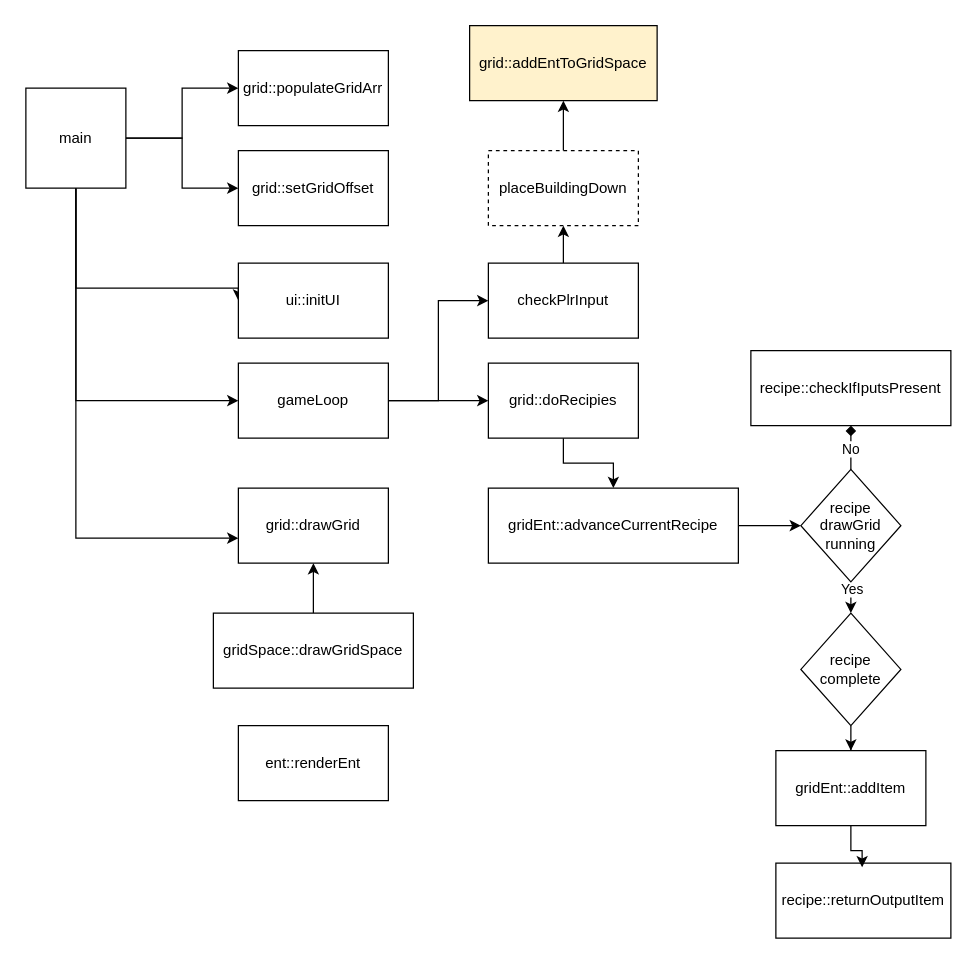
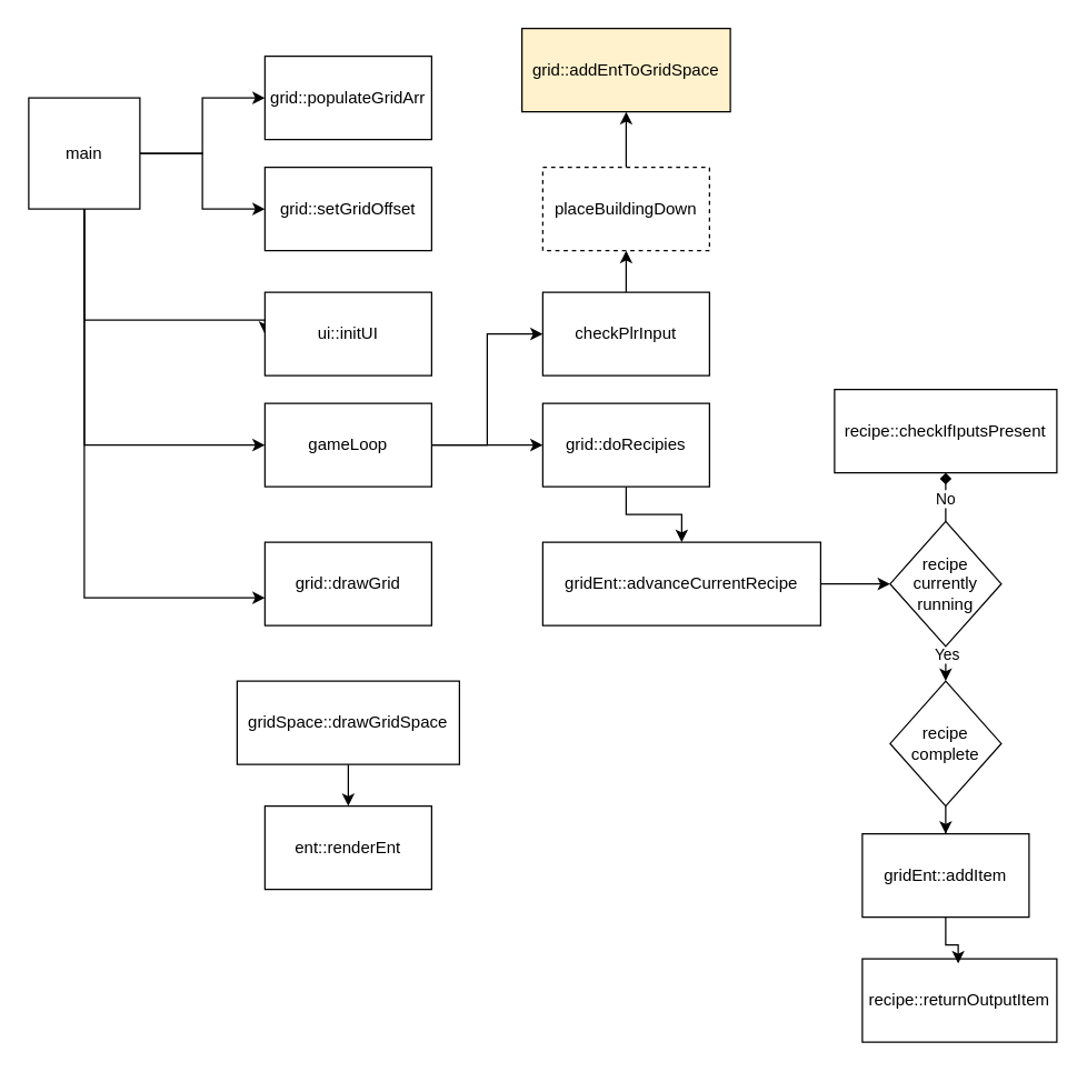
  <mxCell id="0" />
  <mxCell id="1" parent="0" />
  <mxCell id="2" style="edgeStyle=orthogonalEdgeStyle;rounded=0;orthogonalLoop=1;jettySize=auto;html=1;" edge="1" parent="1" source="6" target="7"><mxGeometry relative="1" as="geometry" /></mxCell>
  <mxCell id="3" style="edgeStyle=orthogonalEdgeStyle;rounded=0;orthogonalLoop=1;jettySize=auto;html=1;" edge="1" parent="1" source="6" target="8"><mxGeometry relative="1" as="geometry"><mxPoint x="190" y="150" as="targetPoint" /></mxGeometry></mxCell>
  <mxCell id="4" style="edgeStyle=orthogonalEdgeStyle;rounded=0;orthogonalLoop=1;jettySize=auto;html=1;entryX=0;entryY=0.5;entryDx=0;entryDy=0;" edge="1" parent="1" source="6" target="9"><mxGeometry relative="1" as="geometry"><mxPoint x="60" y="230" as="targetPoint" /><Array as="points"><mxPoint x="60" y="230" /></Array></mxGeometry></mxCell>
  <mxCell id="5" style="edgeStyle=orthogonalEdgeStyle;rounded=0;orthogonalLoop=1;jettySize=auto;html=1;" edge="1" parent="1" source="6" target="12"><mxGeometry relative="1" as="geometry"><mxPoint x="60" y="330" as="targetPoint" /><Array as="points"><mxPoint x="60" y="320" /></Array></mxGeometry></mxCell>
  <mxCell id="6" value="main" style="whiteSpace=wrap;html=1;aspect=fixed;" vertex="1" parent="1"><mxGeometry x="20" y="70" width="80" height="80" as="geometry" /></mxCell>
  <mxCell id="7" value="grid::populateGridArr" style="rounded=0;whiteSpace=wrap;html=1;" vertex="1" parent="1"><mxGeometry x="190" y="40" width="120" height="60" as="geometry" /></mxCell>
  <mxCell id="8" value="&lt;div&gt;grid::setGridOffset&lt;/div&gt;" style="rounded=0;whiteSpace=wrap;html=1;" vertex="1" parent="1"><mxGeometry x="190" y="120" width="120" height="60" as="geometry" /></mxCell>
  <mxCell id="9" value="&lt;div&gt;ui::initUI&lt;/div&gt;" style="rounded=0;whiteSpace=wrap;html=1;" vertex="1" parent="1"><mxGeometry x="190" y="210" width="120" height="60" as="geometry" /></mxCell>
  <mxCell id="10" value="" style="edgeStyle=orthogonalEdgeStyle;rounded=0;orthogonalLoop=1;jettySize=auto;html=1;" edge="1" parent="1" source="12" target="14"><mxGeometry relative="1" as="geometry"><Array as="points"><mxPoint x="350" y="320" /><mxPoint x="350" y="240" /></Array></mxGeometry></mxCell>
  <mxCell id="11" style="edgeStyle=orthogonalEdgeStyle;rounded=0;orthogonalLoop=1;jettySize=auto;html=1;" edge="1" parent="1" source="12"><mxGeometry relative="1" as="geometry"><mxPoint x="390" y="320" as="targetPoint" /></mxGeometry></mxCell>
  <mxCell id="12" value="&lt;div&gt;gameLoop&lt;/div&gt;" style="rounded=0;whiteSpace=wrap;html=1;" vertex="1" parent="1"><mxGeometry x="190" y="290" width="120" height="60" as="geometry" /></mxCell>
  <mxCell id="13" style="edgeStyle=orthogonalEdgeStyle;rounded=0;orthogonalLoop=1;jettySize=auto;html=1;" edge="1" parent="1" source="14" target="36"><mxGeometry relative="1" as="geometry"><mxPoint x="450" y="170" as="targetPoint" /></mxGeometry></mxCell>
  <mxCell id="14" value="checkPlrInput" style="whiteSpace=wrap;html=1;rounded=0;" vertex="1" parent="1"><mxGeometry x="390" y="210" width="120" height="60" as="geometry" /></mxCell>
  <mxCell id="15" value="" style="edgeStyle=orthogonalEdgeStyle;rounded=0;orthogonalLoop=1;jettySize=auto;html=1;" edge="1" parent="1" source="16" target="18"><mxGeometry relative="1" as="geometry" /></mxCell>
  <mxCell id="16" value="grid::doRecipies" style="rounded=0;whiteSpace=wrap;html=1;" vertex="1" parent="1"><mxGeometry x="390" y="290" width="120" height="60" as="geometry" /></mxCell>
  <mxCell id="17" style="edgeStyle=orthogonalEdgeStyle;rounded=0;orthogonalLoop=1;jettySize=auto;html=1;entryX=0;entryY=0.5;entryDx=0;entryDy=0;" edge="1" parent="1" source="18" target="24"><mxGeometry relative="1" as="geometry" /></mxCell>
  <mxCell id="18" value="gridEnt::advanceCurrentRecipe" style="whiteSpace=wrap;html=1;rounded=0;" vertex="1" parent="1"><mxGeometry x="390" y="390" width="200" height="60" as="geometry" /></mxCell>
  <mxCell id="19" value="recipe::checkIfIputsPresent" style="whiteSpace=wrap;html=1;rounded=0;" vertex="1" parent="1"><mxGeometry x="600" y="280" width="160" height="60" as="geometry" /></mxCell>
  <mxCell id="20" style="edgeStyle=orthogonalEdgeStyle;rounded=0;orthogonalLoop=1;jettySize=auto;html=1;entryX=0.5;entryY=1;entryDx=0;entryDy=0;endArrow=diamond;" edge="1" parent="1" source="24" target="19"><mxGeometry relative="1" as="geometry" /></mxCell>
  <mxCell id="21" value="No" style="edgeLabel;html=1;align=center;verticalAlign=middle;resizable=0;points=[];" vertex="1" connectable="0" parent="20"><mxGeometry x="0.2" y="1" relative="1" as="geometry"><mxPoint as="offset" /></mxGeometry></mxCell>
  <mxCell id="22" style="edgeStyle=orthogonalEdgeStyle;rounded=0;orthogonalLoop=1;jettySize=auto;html=1;entryX=0.5;entryY=0;entryDx=0;entryDy=0;" edge="1" parent="1" source="24" target="26"><mxGeometry relative="1" as="geometry"><mxPoint x="680" y="500" as="targetPoint" /></mxGeometry></mxCell>
  <mxCell id="23" value="Yes" style="edgeLabel;html=1;align=center;verticalAlign=middle;resizable=0;points=[];" vertex="1" connectable="0" parent="22"><mxGeometry x="-0.387" y="4" relative="1" as="geometry"><mxPoint x="-4" y="-12" as="offset" /></mxGeometry></mxCell>
- <mxCell id="24" value="&lt;div&gt;recipe drawGrid&lt;/div&gt;&lt;div&gt;running&lt;br&gt;&lt;/div&gt;" style="rhombus;whiteSpace=wrap;html=1;" vertex="1" parent="1"><mxGeometry x="640" y="375" width="80" height="90" as="geometry" /></mxCell>
+ <mxCell id="24" value="&lt;div&gt;recipe currently&lt;/div&gt;&lt;div&gt;running&lt;br&gt;&lt;/div&gt;" style="rhombus;whiteSpace=wrap;html=1;" vertex="1" parent="1"><mxGeometry x="640" y="375" width="80" height="90" as="geometry" /></mxCell>
  <mxCell id="25" style="edgeStyle=orthogonalEdgeStyle;rounded=0;orthogonalLoop=1;jettySize=auto;html=1;" edge="1" parent="1" source="26" target="27"><mxGeometry relative="1" as="geometry" /></mxCell>
  <mxCell id="26" value="&lt;div&gt;recipe complete&lt;/div&gt;" style="rhombus;whiteSpace=wrap;html=1;" vertex="1" parent="1"><mxGeometry x="640" y="490" width="80" height="90" as="geometry" /></mxCell>
  <mxCell id="27" value="gridEnt::addItem" style="rounded=0;whiteSpace=wrap;html=1;" vertex="1" parent="1"><mxGeometry x="620" y="600" width="120" height="60" as="geometry" /></mxCell>
  <mxCell id="28" value="recipe::returnOutputItem" style="rounded=0;whiteSpace=wrap;html=1;" vertex="1" parent="1"><mxGeometry x="620" y="690" width="140" height="60" as="geometry" /></mxCell>
  <mxCell id="29" style="edgeStyle=orthogonalEdgeStyle;rounded=0;orthogonalLoop=1;jettySize=auto;html=1;entryX=0.493;entryY=0.056;entryDx=0;entryDy=0;entryPerimeter=0;" edge="1" parent="1" source="27" target="28"><mxGeometry relative="1" as="geometry" /></mxCell>
  <mxCell id="30" value="" style="edgeStyle=orthogonalEdgeStyle;rounded=0;orthogonalLoop=1;jettySize=auto;html=1;" edge="1" parent="1" source="6" target="31"><mxGeometry relative="1" as="geometry"><mxPoint x="60" y="410" as="targetPoint" /><mxPoint x="60" y="150" as="sourcePoint" /><Array as="points"><mxPoint x="60" y="430" /></Array></mxGeometry></mxCell>
  <mxCell id="31" value="grid::drawGrid" style="rounded=0;whiteSpace=wrap;html=1;" vertex="1" parent="1"><mxGeometry x="190" y="390" width="120" height="60" as="geometry" /></mxCell>
- <mxCell id="32" style="edgeStyle=orthogonalEdgeStyle;rounded=0;orthogonalLoop=1;jettySize=auto;html=1;" edge="1" parent="1" source="33" target="31"><mxGeometry relative="1" as="geometry"><mxPoint x="250" y="580" as="targetPoint" /></mxGeometry></mxCell>
+ <mxCell id="32" style="edgeStyle=orthogonalEdgeStyle;rounded=0;orthogonalLoop=1;jettySize=auto;html=1;" edge="1" parent="1" source="33" target="34"><mxGeometry relative="1" as="geometry"><mxPoint x="250" y="580" as="targetPoint" /></mxGeometry></mxCell>
  <mxCell id="33" value="gridSpace::drawGridSpace" style="rounded=0;whiteSpace=wrap;html=1;" vertex="1" parent="1"><mxGeometry x="170" y="490" width="160" height="60" as="geometry" /></mxCell>
  <mxCell id="34" value="ent::renderEnt" style="rounded=0;whiteSpace=wrap;html=1;" vertex="1" parent="1"><mxGeometry x="190" y="580" width="120" height="60" as="geometry" /></mxCell>
  <mxCell id="35" value="" style="edgeStyle=orthogonalEdgeStyle;rounded=0;orthogonalLoop=1;jettySize=auto;html=1;" edge="1" parent="1" source="36" target="37"><mxGeometry relative="1" as="geometry" /></mxCell>
  <mxCell id="36" value="placeBuildingDown" style="rounded=0;whiteSpace=wrap;html=1;dashed=1;" vertex="1" parent="1"><mxGeometry x="390" y="120" width="120" height="60" as="geometry" /></mxCell>
  <mxCell id="37" value="grid::addEntToGridSpace" style="whiteSpace=wrap;html=1;rounded=0;fillColor=#fff2cc;" vertex="1" parent="1"><mxGeometry x="375" y="20" width="150" height="60" as="geometry" /></mxCell>
